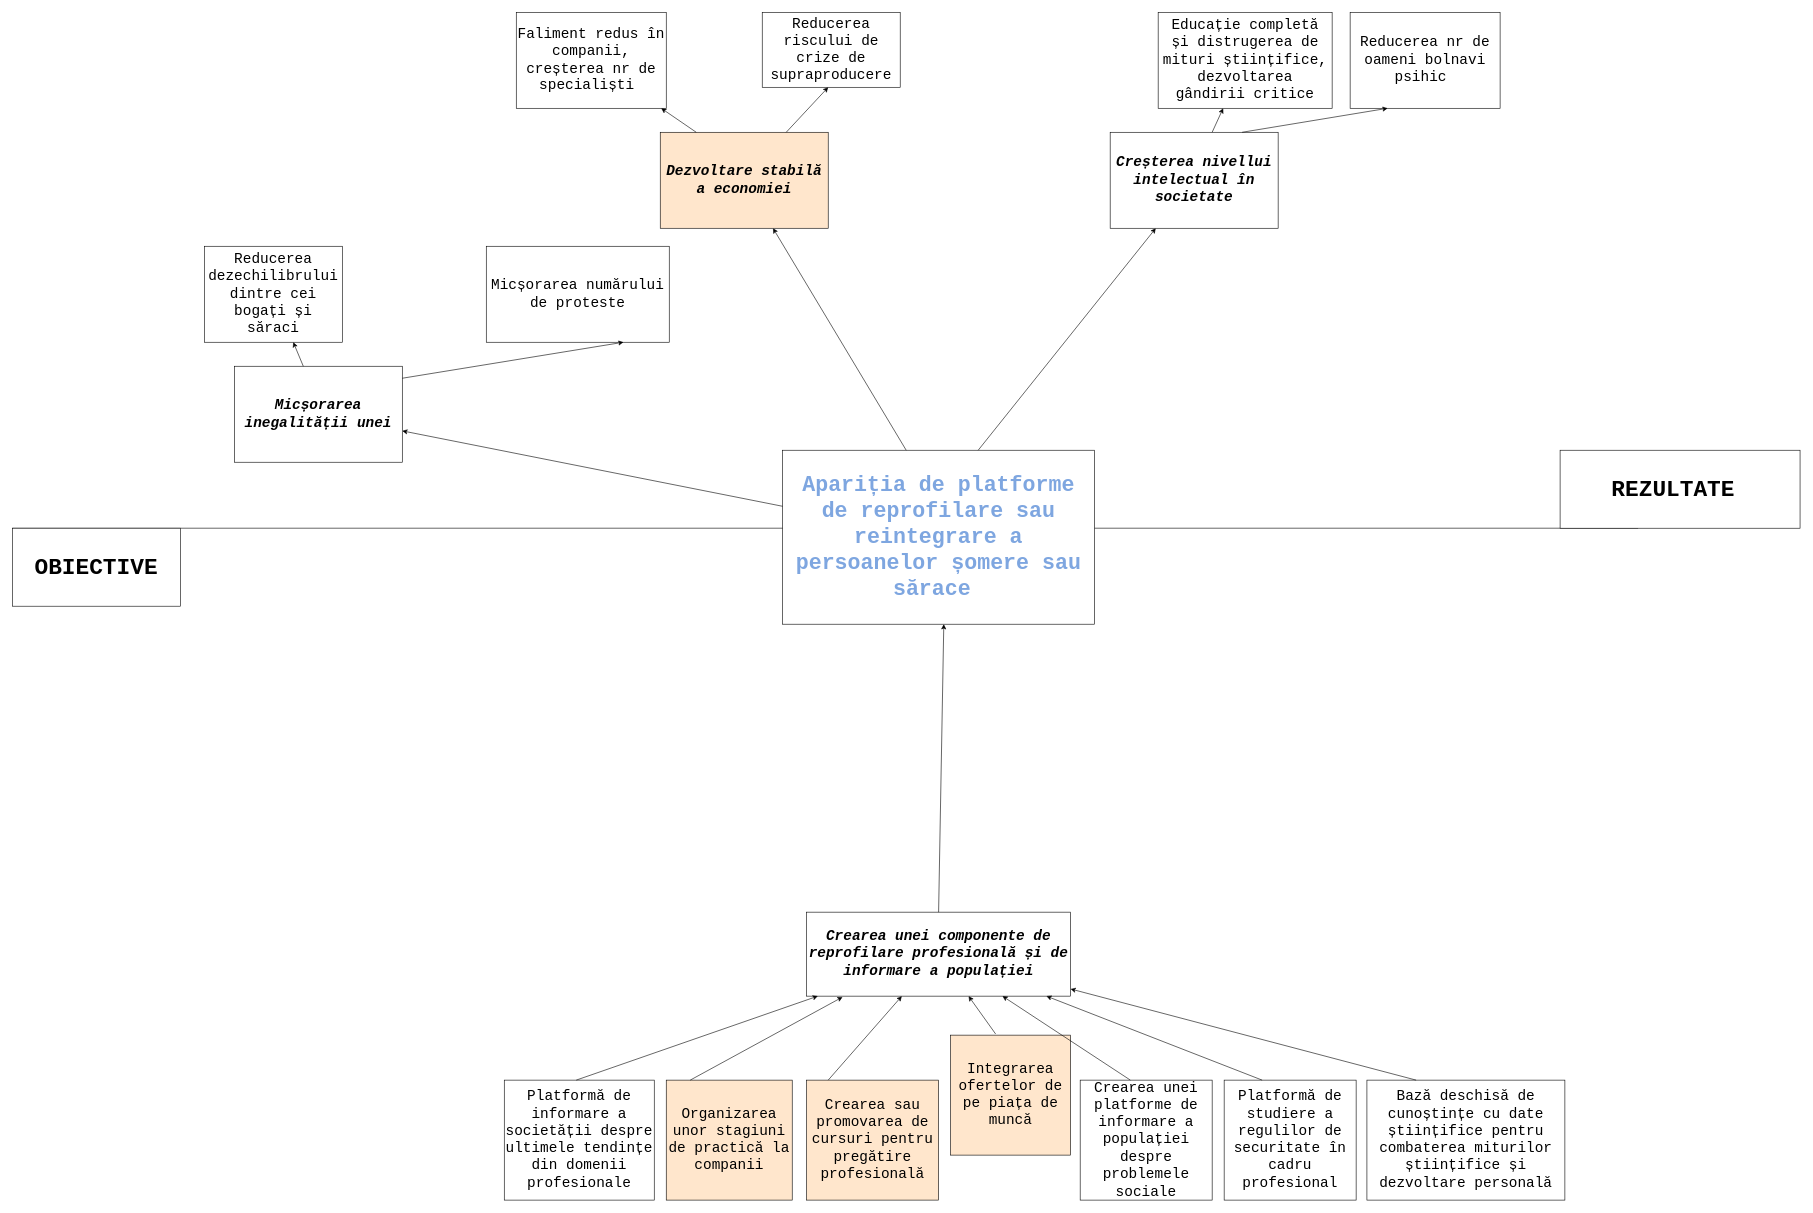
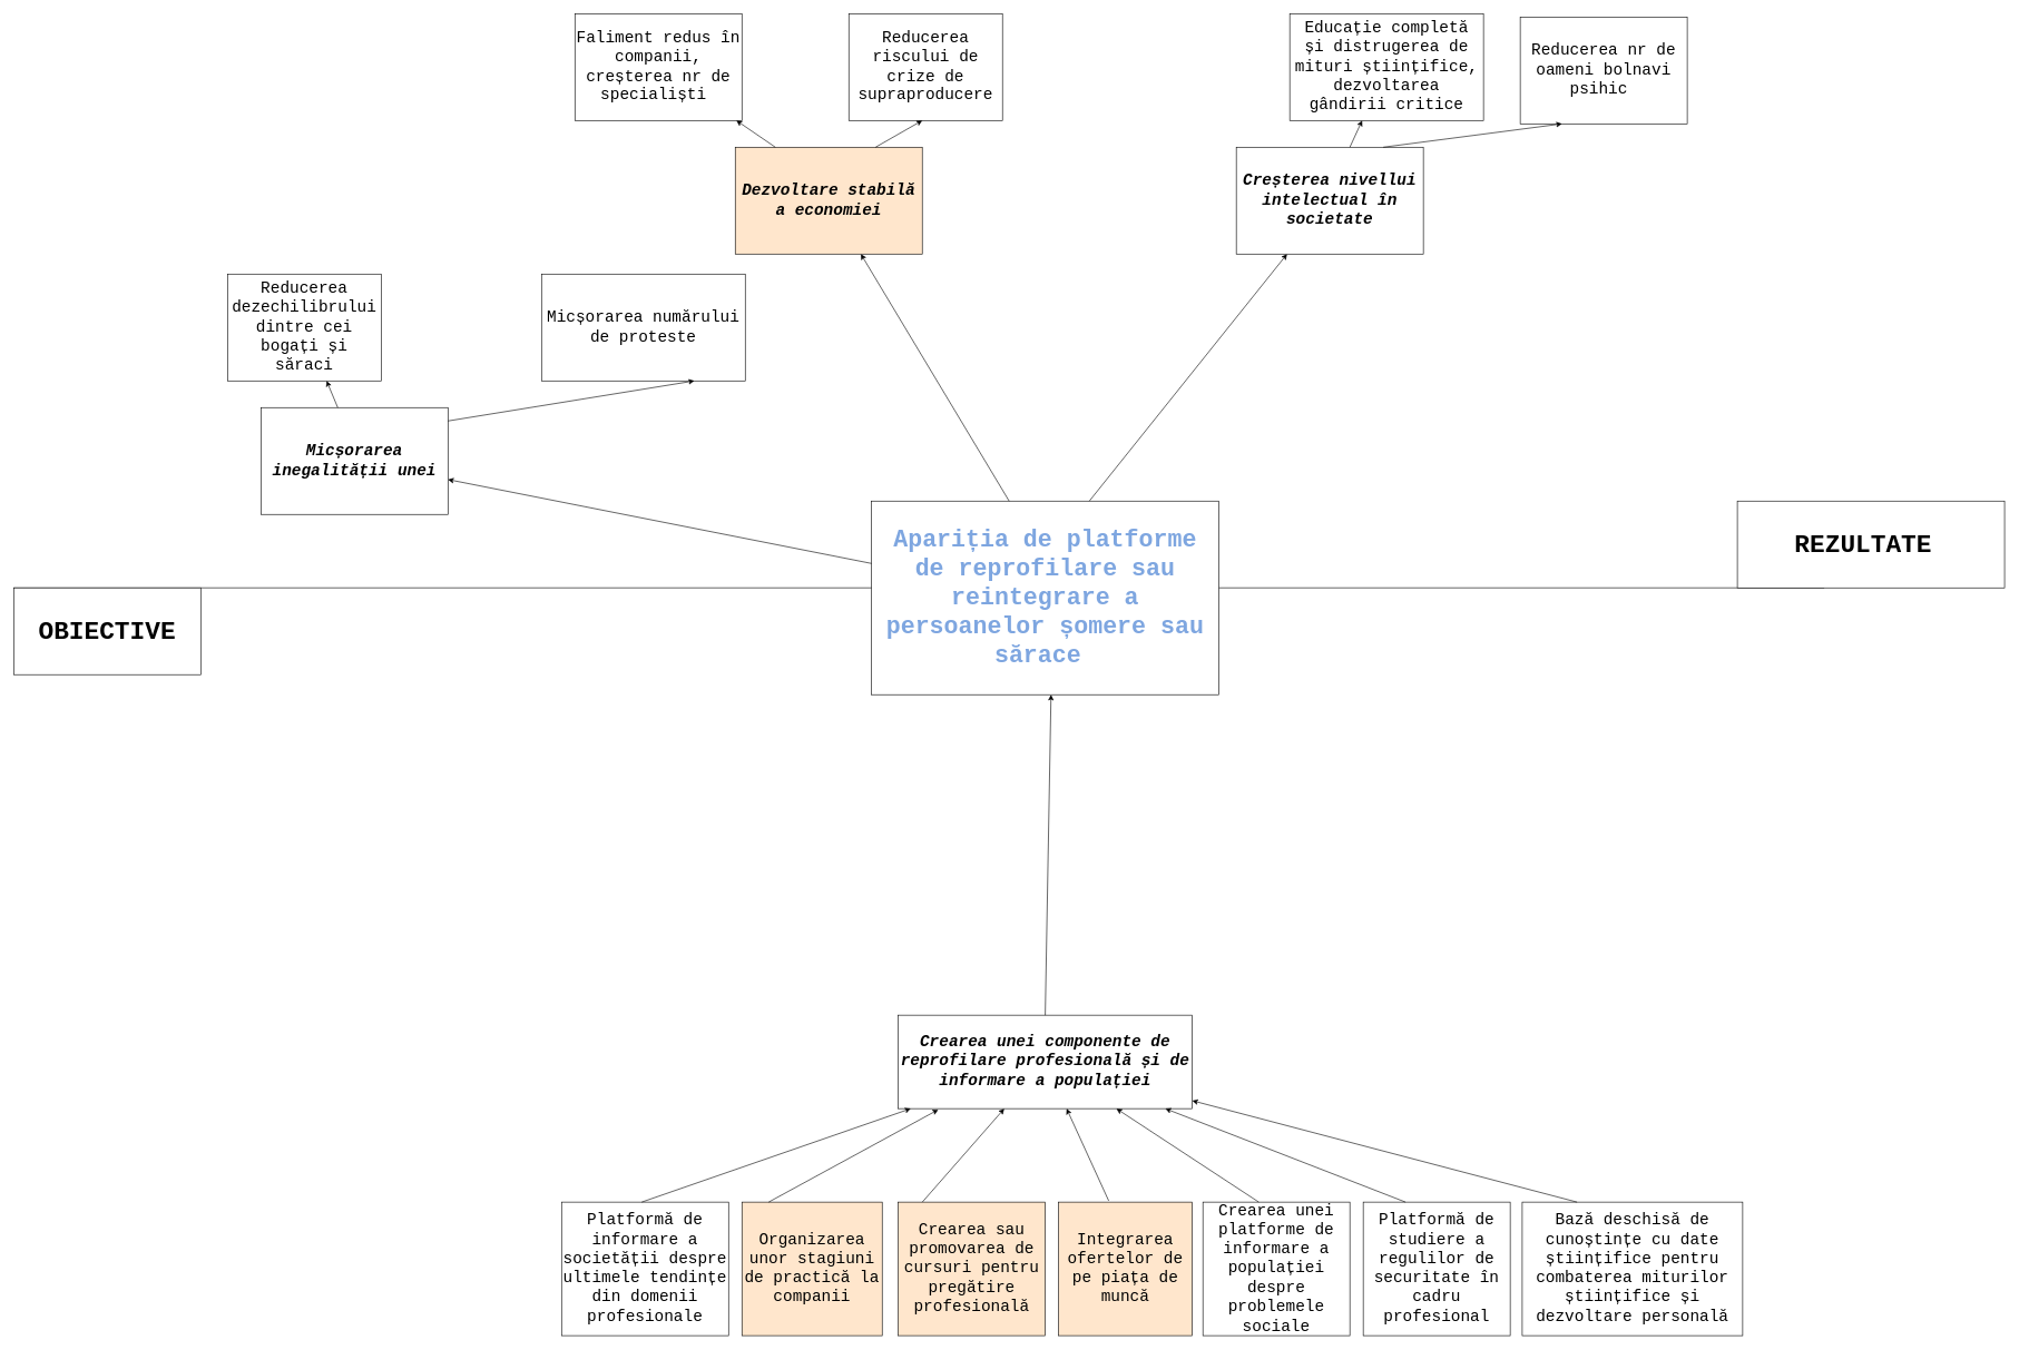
  <mxCell id="0" />
  <mxCell id="1" parent="0" />
  <mxCell id="2" value="&lt;font face=&quot;Courier New&quot; color=&quot;#7ea6e0&quot; style=&quot;font-size: 36px&quot;&gt;&lt;b&gt;Apariția de platforme de reprofilare sau reintegrare a persoanelor șomere sau sărace&amp;nbsp;&lt;/b&gt;&lt;/font&gt;" style="rounded=0;whiteSpace=wrap;html=1;" parent="1" vertex="1"><mxGeometry x="1304" y="750" width="520" height="290" as="geometry" /></mxCell>
  <mxCell id="3" value="" style="endArrow=none;html=1;" parent="1" edge="1"><mxGeometry x="674" y="-410" width="50" height="50" as="geometry"><mxPoint x="1824" y="880" as="sourcePoint" /><mxPoint x="2730" y="880" as="targetPoint" /></mxGeometry></mxCell>
  <mxCell id="4" value="&lt;b&gt;&lt;font face=&quot;Courier New&quot; style=&quot;font-size: 38px&quot;&gt;REZULTATE&amp;nbsp;&lt;/font&gt;&lt;/b&gt;" style="rounded=0;whiteSpace=wrap;html=1;" parent="1" vertex="1"><mxGeometry x="2600" y="750" width="400" height="130" as="geometry" /></mxCell>
  <mxCell id="5" value="" style="endArrow=none;html=1;" parent="1" edge="1"><mxGeometry x="-346" y="-410" width="50" height="50" as="geometry"><mxPoint x="20" y="880" as="sourcePoint" /><mxPoint x="1304" y="880" as="targetPoint" /></mxGeometry></mxCell>
  <mxCell id="6" value="&lt;font style=&quot;font-size: 24px&quot; face=&quot;Courier New&quot;&gt;Crearea unei platforme de informare a populației despre problemele sociale&lt;/font&gt;" style="rounded=0;whiteSpace=wrap;html=1;" parent="1" vertex="1"><mxGeometry x="1800" y="1800" width="220" height="200" as="geometry" /></mxCell>
  <mxCell id="7" value="&lt;b&gt;&lt;font face=&quot;Courier New&quot; style=&quot;font-size: 38px&quot;&gt;OBIECTIVE&lt;/font&gt;&lt;/b&gt;" style="rounded=0;whiteSpace=wrap;html=1;" parent="1" vertex="1"><mxGeometry x="20" y="880" width="280" height="130" as="geometry" /></mxCell>
  <mxCell id="8" value="&lt;font style=&quot;font-size: 24px&quot; face=&quot;Courier New&quot;&gt;&lt;b&gt;&lt;i&gt;Crearea unei componente de reprofilare profesională și de informare a populației&lt;/i&gt;&lt;/b&gt;&lt;/font&gt;" style="rounded=0;whiteSpace=wrap;html=1;fillColor=#FFFFFF;" parent="1" vertex="1"><mxGeometry x="1344" y="1520" width="440" height="140" as="geometry" /></mxCell>
- <mxCell id="9" value="&lt;font style=&quot;font-size: 24px&quot; face=&quot;Courier New&quot;&gt;Integrarea ofertelor de pe piața de muncă&lt;/font&gt;" style="rounded=0;whiteSpace=wrap;html=1;fillColor=#FFE6CC;" parent="1" vertex="1"><mxGeometry x="1584" y="1725" width="200" height="200" as="geometry" /></mxCell>
+ <mxCell id="9" value="&lt;font style=&quot;font-size: 24px&quot; face=&quot;Courier New&quot;&gt;Integrarea ofertelor de pe piața de muncă&lt;/font&gt;" style="rounded=0;whiteSpace=wrap;html=1;fillColor=#FFE6CC;" parent="1" vertex="1"><mxGeometry x="1584" y="1800" width="200" height="200" as="geometry" /></mxCell>
  <mxCell id="10" value="&lt;font style=&quot;font-size: 24px&quot; face=&quot;Courier New&quot;&gt;Crearea sau promovarea de cursuri pentru pregătire profesională&lt;/font&gt;" style="rounded=0;whiteSpace=wrap;html=1;fillColor=#FFE6CC;" parent="1" vertex="1"><mxGeometry x="1344" y="1800" width="220" height="200" as="geometry" /></mxCell>
  <mxCell id="11" value="&lt;font style=&quot;font-size: 24px&quot; face=&quot;Courier New&quot;&gt;Organizarea unor stagiuni de practică la companii&lt;/font&gt;" style="rounded=0;whiteSpace=wrap;html=1;fillColor=#FFE6CC;" parent="1" vertex="1"><mxGeometry x="1110" y="1800" width="210" height="200" as="geometry" /></mxCell>
  <mxCell id="12" value="&lt;font face=&quot;Courier New&quot;&gt;&lt;span style=&quot;font-size: 24px&quot;&gt;Platformă de studiere a regulilor de securitate în cadru profesional&lt;/span&gt;&lt;/font&gt;" style="rounded=0;whiteSpace=wrap;html=1;" parent="1" vertex="1"><mxGeometry x="2040" y="1800" width="220" height="200" as="geometry" /></mxCell>
  <mxCell id="13" value="&lt;font face=&quot;Courier New&quot;&gt;&lt;span style=&quot;font-size: 24px&quot;&gt;Platformă de informare a societății despre ultimele tendințe din domenii profesionale&lt;/span&gt;&lt;/font&gt;" style="rounded=0;whiteSpace=wrap;html=1;fillColor=#FFFFFF;" parent="1" vertex="1"><mxGeometry x="840" y="1800" width="250" height="200" as="geometry" /></mxCell>
  <mxCell id="14" value="&lt;font face=&quot;Courier New&quot;&gt;&lt;span style=&quot;font-size: 24px&quot;&gt;Bază deschisă de cunoștințe cu date științifice pentru combaterea miturilor științifice și dezvoltare personală&lt;/span&gt;&lt;/font&gt;" style="rounded=0;whiteSpace=wrap;html=1;" parent="1" vertex="1"><mxGeometry x="2278" y="1800" width="330" height="200" as="geometry" /></mxCell>
  <mxCell id="15" value="" style="endArrow=classic;html=1;" parent="1" target="8" edge="1"><mxGeometry width="50" height="50" relative="1" as="geometry"><mxPoint x="960" y="1800" as="sourcePoint" /><mxPoint x="1010" y="1750" as="targetPoint" /></mxGeometry></mxCell>
  <mxCell id="16" value="" style="endArrow=classic;html=1;entryX=0.136;entryY=1.011;entryDx=0;entryDy=0;entryPerimeter=0;" parent="1" target="8" edge="1"><mxGeometry width="50" height="50" relative="1" as="geometry"><mxPoint y="1800" as="sourcePoint" x="1150" /><mxPoint x="1552.667" y="1660" as="targetPoint" /></mxGeometry></mxCell>
  <mxCell id="17" value="" style="endArrow=classic;html=1;" parent="1" target="8" edge="1"><mxGeometry width="50" height="50" relative="1" as="geometry"><mxPoint x="1380" y="1800" as="sourcePoint" /><mxPoint x="1633.84" y="1661.54" as="targetPoint" /></mxGeometry></mxCell>
  <mxCell id="18" value="" style="endArrow=classic;html=1;exitX=0.375;exitY=-0.01;exitDx=0;exitDy=0;exitPerimeter=0;" parent="1" source="9" target="8" edge="1"><mxGeometry width="50" height="50" relative="1" as="geometry"><mxPoint x="1600" y="1800" as="sourcePoint" /><mxPoint x="1610" y="1670" as="targetPoint" /></mxGeometry></mxCell>
  <mxCell id="19" value="" style="endArrow=classic;html=1;" parent="1" target="8" edge="1"><mxGeometry width="50" height="50" relative="1" as="geometry"><mxPoint x="1883.67" y="1800" as="sourcePoint" /><mxPoint x="2006.337" y="1660" as="targetPoint" /></mxGeometry></mxCell>
  <mxCell id="20" value="" style="endArrow=classic;html=1;" parent="1" target="8" edge="1"><mxGeometry width="50" height="50" relative="1" as="geometry"><mxPoint x="2103.33" y="1800" as="sourcePoint" /><mxPoint x="2225.997" y="1660" as="targetPoint" /></mxGeometry></mxCell>
  <mxCell id="21" value="" style="endArrow=classic;html=1;" parent="1" target="8" edge="1"><mxGeometry width="50" height="50" relative="1" as="geometry"><mxPoint x="2360" y="1800" as="sourcePoint" /><mxPoint x="2482.667" y="1660" as="targetPoint" /></mxGeometry></mxCell>
  <mxCell id="22" value="" style="endArrow=classic;html=1;exitX=0.5;exitY=0;exitDx=0;exitDy=0;" parent="1" source="8" edge="1"><mxGeometry width="50" height="50" relative="1" as="geometry"><mxPoint x="1450" y="1180" as="sourcePoint" /><mxPoint x="1572.667" y="1040" as="targetPoint" /></mxGeometry></mxCell>
  <mxCell id="23" value="" style="endArrow=classic;html=1;" parent="1" source="2" target="26" edge="1"><mxGeometry width="50" height="50" relative="1" as="geometry"><mxPoint x="700" y="730" as="sourcePoint" /><mxPoint x="750" as="targetPoint" y="680" /></mxGeometry></mxCell>
  <mxCell id="24" value="" style="endArrow=classic;html=1;" parent="1" target="32" edge="1"><mxGeometry width="50" height="50" relative="1" as="geometry"><mxPoint x="1510" y="750" as="sourcePoint" /><mxPoint x="1560" y="700" as="targetPoint" /></mxGeometry></mxCell>
  <mxCell id="25" value="" style="endArrow=classic;html=1;" parent="1" target="36" edge="1"><mxGeometry width="50" height="50" relative="1" as="geometry"><mxPoint x="1630" y="750" as="sourcePoint" /><mxPoint x="1680" y="700" as="targetPoint" /></mxGeometry></mxCell>
  <mxCell id="26" value="&lt;font face=&quot;Courier New&quot;&gt;&lt;span style=&quot;font-size: 24px&quot;&gt;&lt;b&gt;&lt;i&gt;Micșorarea inegalității unei&lt;/i&gt;&lt;/b&gt;&lt;/span&gt;&lt;/font&gt;" style="rounded=0;whiteSpace=wrap;html=1;fillColor=#FFFFFF;" parent="1" vertex="1"><mxGeometry x="390" y="610" width="280" height="160" as="geometry" /></mxCell>
  <mxCell id="27" value="&lt;font face=&quot;Courier New&quot;&gt;&lt;span style=&quot;font-size: 24px&quot;&gt;Reducerea dezechilibrului dintre cei bogați și săraci&lt;/span&gt;&lt;/font&gt;" style="rounded=0;whiteSpace=wrap;html=1;fillColor=#FFFFFF;container=1;" parent="1" vertex="1"><mxGeometry x="340" y="410" width="230" height="160" as="geometry" /></mxCell>
  <mxCell id="28" value="" style="endArrow=classic;html=1;" parent="27" target="27" edge="1"><mxGeometry width="50" height="50" relative="1" as="geometry"><mxPoint x="165" y="200" as="sourcePoint" /><mxPoint x="215" y="150" as="targetPoint" /></mxGeometry></mxCell>
  <mxCell id="29" value="&lt;font face=&quot;Courier New&quot;&gt;&lt;span style=&quot;font-size: 24px&quot;&gt;Micșorarea numărului de proteste&lt;/span&gt;&lt;/font&gt;" style="rounded=0;whiteSpace=wrap;html=1;fillColor=#FFFFFF;container=1;" parent="1" vertex="1"><mxGeometry x="810" y="410" width="305" height="160" as="geometry" /></mxCell>
  <mxCell id="30" value="&lt;font face=&quot;Courier New&quot;&gt;&lt;span style=&quot;font-size: 24px&quot;&gt;Faliment redus în companii, creșterea nr de specialiști&amp;nbsp;&lt;/span&gt;&lt;/font&gt;" style="rounded=0;whiteSpace=wrap;html=1;fillColor=#FFFFFF;container=1;" parent="1" vertex="1"><mxGeometry x="860" y="20" width="250" height="160" as="geometry" /></mxCell>
- <mxCell id="31" value="&lt;font face=&quot;Courier New&quot;&gt;&lt;span style=&quot;font-size: 24px&quot;&gt;Reducerea riscului de crize de supraproducere&lt;/span&gt;&lt;/font&gt;" style="rounded=0;whiteSpace=wrap;html=1;fillColor=#FFFFFF;container=1;" parent="1" vertex="1"><mxGeometry x="1270" y="20" width="230" height="125" as="geometry" /></mxCell>
+ <mxCell id="31" value="&lt;font face=&quot;Courier New&quot;&gt;&lt;span style=&quot;font-size: 24px&quot;&gt;Reducerea riscului de crize de supraproducere&lt;/span&gt;&lt;/font&gt;" style="rounded=0;whiteSpace=wrap;html=1;fillColor=#FFFFFF;container=1;" parent="1" vertex="1"><mxGeometry x="1270" y="20" width="230" height="160" as="geometry" /></mxCell>
  <mxCell id="32" value="&lt;font face=&quot;Courier New&quot;&gt;&lt;span style=&quot;font-size: 24px&quot;&gt;&lt;b&gt;&lt;i&gt;Dezvoltare stabilă a economiei&lt;/i&gt;&lt;/b&gt;&lt;/span&gt;&lt;/font&gt;" style="rounded=0;whiteSpace=wrap;html=1;fillColor=#ffe6cc;" parent="1" vertex="1"><mxGeometry x="1100" y="220" width="280" height="160" as="geometry" /></mxCell>
  <mxCell id="33" value="" style="endArrow=classic;html=1;entryX=0.75;entryY=1;entryDx=0;entryDy=0;" parent="1" target="29" edge="1"><mxGeometry x="-1080" y="-660" width="50" height="50" as="geometry"><mxPoint x="670" y="630" as="sourcePoint" /><mxPoint x="720" y="580" as="targetPoint" /></mxGeometry></mxCell>
  <mxCell id="34" value="" style="endArrow=classic;html=1;entryX=0.478;entryY=1;entryDx=0;entryDy=0;entryPerimeter=0;" parent="1" target="31" edge="1"><mxGeometry x="-1080" y="-660" width="50" height="50" as="geometry"><mxPoint x="1310" y="220" as="sourcePoint" /><mxPoint x="1380" y="190" as="targetPoint" /></mxGeometry></mxCell>
  <mxCell id="35" value="" style="endArrow=classic;html=1;" parent="1" target="30" edge="1"><mxGeometry x="-1080" y="-660" width="50" height="50" as="geometry"><mxPoint x="1160" y="220" as="sourcePoint" /><mxPoint x="1210" y="170" as="targetPoint" /></mxGeometry></mxCell>
  <mxCell id="36" value="&lt;font face=&quot;Courier New&quot;&gt;&lt;span style=&quot;font-size: 24px&quot;&gt;&lt;b&gt;&lt;i&gt;Creșterea nivellui intelectual în societate&lt;/i&gt;&lt;/b&gt;&lt;/span&gt;&lt;/font&gt;" style="rounded=0;whiteSpace=wrap;html=1;fillColor=#FFFFFF;" parent="1" vertex="1"><mxGeometry x="1850" y="220" width="280" height="160" as="geometry" /></mxCell>
  <mxCell id="37" value="&lt;font face=&quot;Courier New&quot;&gt;&lt;span style=&quot;font-size: 24px&quot;&gt;Educație completă și distrugerea de mituri științifice, dezvoltarea gândirii critice&lt;/span&gt;&lt;/font&gt;" style="rounded=0;whiteSpace=wrap;html=1;fillColor=#FFFFFF;container=1;" parent="1" vertex="1"><mxGeometry x="1930" y="20" width="290" height="160" as="geometry" /></mxCell>
- <mxCell id="38" value="&lt;font face=&quot;Courier New&quot;&gt;&lt;span style=&quot;font-size: 24px&quot;&gt;Reducerea nr de oameni bolnavi psihic&amp;nbsp;&lt;/span&gt;&lt;/font&gt;" style="rounded=0;whiteSpace=wrap;html=1;fillColor=#FFFFFF;container=1;" parent="1" vertex="1"><mxGeometry x="2250" y="20" width="250" height="160" as="geometry" /></mxCell>
+ <mxCell id="38" value="&lt;font face=&quot;Courier New&quot;&gt;&lt;span style=&quot;font-size: 24px&quot;&gt;Reducerea nr de oameni bolnavi psihic&amp;nbsp;&lt;/span&gt;&lt;/font&gt;" style="rounded=0;whiteSpace=wrap;html=1;fillColor=#FFFFFF;container=1;" parent="1" vertex="1"><mxGeometry x="2275" y="25" width="250" height="160" as="geometry" /></mxCell>
  <mxCell id="39" value="" style="endArrow=classic;html=1;entryX=0.25;entryY=1;entryDx=0;entryDy=0;" parent="1" target="38" edge="1"><mxGeometry x="480" y="-660" width="50" height="50" as="geometry"><mxPoint x="2070" y="220" as="sourcePoint" /><mxPoint x="2120" y="170" as="targetPoint" /></mxGeometry></mxCell>
  <mxCell id="40" value="" style="endArrow=classic;html=1;" parent="1" target="37" edge="1"><mxGeometry x="480" y="-660" width="50" height="50" as="geometry"><mxPoint x="2020" y="220" as="sourcePoint" /><mxPoint x="2070" y="170" as="targetPoint" /></mxGeometry></mxCell>
